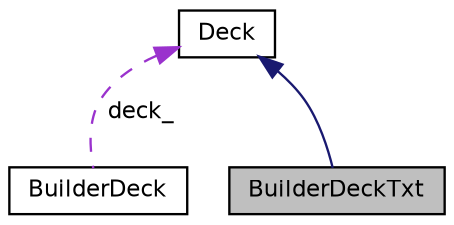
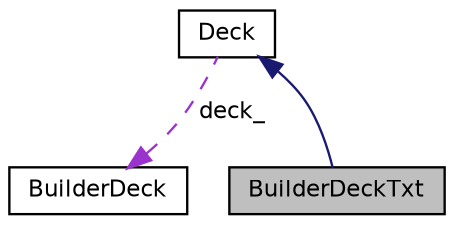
  digraph {
    node [color=black fillcolor=white fontname=Helvetica fontsize=10 shape=record style=filled]
    edge [dir=back fontname=Helvetica fontsize=10 labelfontname=Helvetica labelfontsize=10]
    n1 [fillcolor=grey75 fontcolor=black height=0.2 label=BuilderDeckTxt width=0.4]
    n2 [height=0.2 label=BuilderDeck width=0.4]
    n3 [height=0.2 label=Deck width=0.4]
    n3 -> n1 [color=midnightblue style=solid]
-   n3 -> n2 [color=darkorchid3 label=" deck_" style=dashed]
+   n2 -> n3 [color=darkorchid3 label=" deck_" style=dashed]
  }
